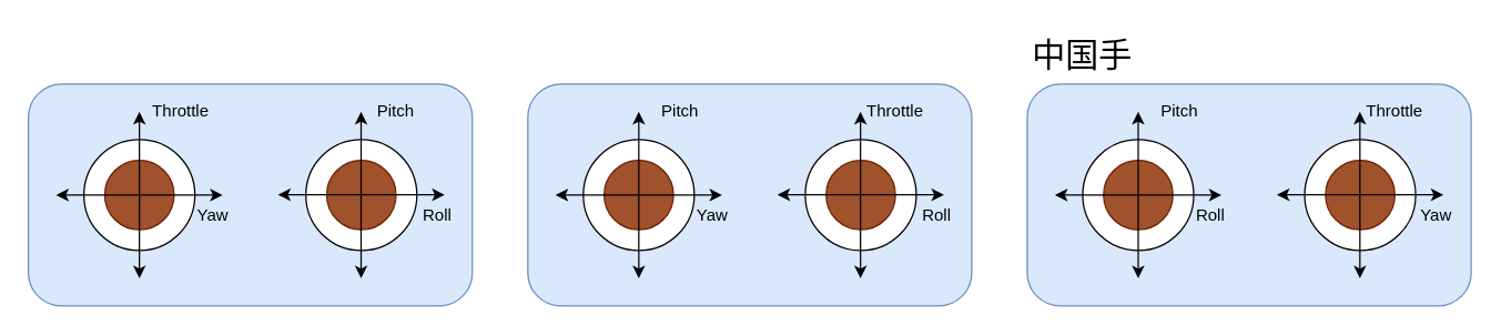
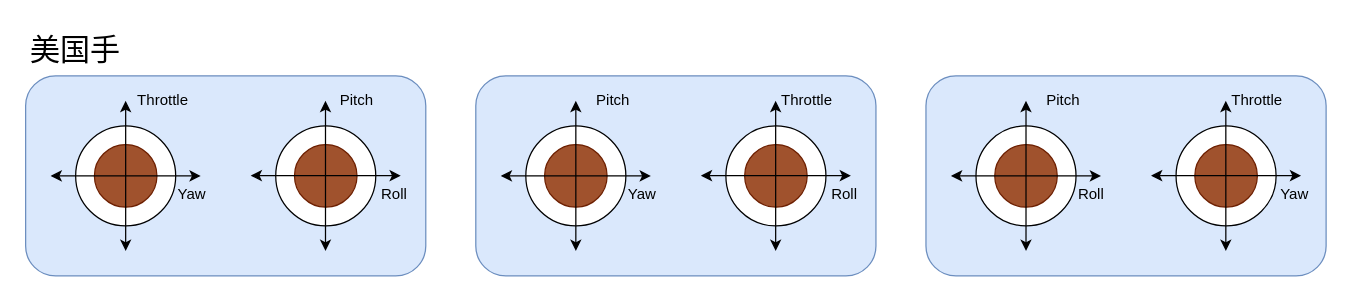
  <mxCell id="0" />
  <mxCell id="1" parent="0" />
  <mxCell id="2" value="" style="rounded=1;whiteSpace=wrap;html=1;fillColor=#dae8fc;strokeColor=#6c8ebf;" vertex="1" parent="1"><mxGeometry x="20" y="60" width="320" height="160" as="geometry" /></mxCell>
  <mxCell id="3" value="" style="ellipse;whiteSpace=wrap;html=1;aspect=fixed;" vertex="1" parent="1"><mxGeometry x="60" y="100" width="80" height="80" as="geometry" /></mxCell>
  <mxCell id="4" value="" style="ellipse;whiteSpace=wrap;html=1;aspect=fixed;" vertex="1" parent="1"><mxGeometry x="220" y="100" width="80" height="80" as="geometry" /></mxCell>
  <mxCell id="5" value="" style="verticalLabelPosition=bottom;verticalAlign=top;html=1;shape=mxgraph.flowchart.on-page_reference;fillColor=#a0522d;strokeColor=#6D1F00;fontColor=#ffffff;" vertex="1" parent="1"><mxGeometry x="75" y="115" width="50" height="50" as="geometry" /></mxCell>
  <mxCell id="6" value="" style="verticalLabelPosition=bottom;verticalAlign=top;html=1;shape=mxgraph.flowchart.on-page_reference;fillColor=#a0522d;strokeColor=#6D1F00;fontColor=#ffffff;" vertex="1" parent="1"><mxGeometry x="235" y="115" width="50" height="50" as="geometry" /></mxCell>
  <mxCell id="7" value="Throttle" style="text;html=1;strokeColor=none;fillColor=none;align=center;verticalAlign=middle;whiteSpace=wrap;rounded=0;" vertex="1" parent="1"><mxGeometry x="100" y="70" width="60" height="20" as="geometry" /></mxCell>
  <mxCell id="8" value="&lt;div align=&quot;left&quot;&gt;Yaw&lt;/div&gt;" style="text;html=1;strokeColor=none;fillColor=none;align=left;verticalAlign=middle;whiteSpace=wrap;rounded=0;" vertex="1" parent="1"><mxGeometry x="140" y="145" width="80" height="20" as="geometry" /></mxCell>
  <mxCell id="9" value="Pitch" style="text;html=1;strokeColor=none;fillColor=none;align=center;verticalAlign=middle;whiteSpace=wrap;rounded=0;" vertex="1" parent="1"><mxGeometry x="260" y="70" width="50" height="20" as="geometry" /></mxCell>
  <mxCell id="10" value="Roll" style="text;html=1;strokeColor=none;fillColor=none;align=center;verticalAlign=middle;whiteSpace=wrap;rounded=0;" vertex="1" parent="1"><mxGeometry x="290" y="145" width="50" height="20" as="geometry" /></mxCell>
  <mxCell id="11" value="" style="endArrow=classic;startArrow=classic;html=1;" edge="1" parent="1"><mxGeometry width="50" height="50" relative="1" as="geometry"><mxPoint x="100" y="200" as="sourcePoint" /><mxPoint x="100" y="80" as="targetPoint" /></mxGeometry></mxCell>
  <mxCell id="12" value="" style="endArrow=classic;startArrow=classic;html=1;" edge="1" parent="1"><mxGeometry width="50" height="50" relative="1" as="geometry"><mxPoint x="40" y="140" as="sourcePoint" /><mxPoint x="160" y="140" as="targetPoint" /></mxGeometry></mxCell>
  <mxCell id="13" value="" style="endArrow=classic;startArrow=classic;html=1;" edge="1" parent="1"><mxGeometry width="50" height="50" relative="1" as="geometry"><mxPoint x="200" y="139.8" as="sourcePoint" /><mxPoint x="320" y="139.8" as="targetPoint" /></mxGeometry></mxCell>
  <mxCell id="14" value="" style="endArrow=classic;startArrow=classic;html=1;" edge="1" parent="1"><mxGeometry width="50" height="50" relative="1" as="geometry"><mxPoint x="259.8" y="200" as="sourcePoint" /><mxPoint x="259.8" y="80" as="targetPoint" /></mxGeometry></mxCell>
  <mxCell id="15" value="" style="rounded=1;whiteSpace=wrap;html=1;fillColor=#dae8fc;strokeColor=#6c8ebf;" vertex="1" parent="1"><mxGeometry x="380" y="60" width="320" height="160" as="geometry" /></mxCell>
  <mxCell id="16" value="" style="ellipse;whiteSpace=wrap;html=1;aspect=fixed;" vertex="1" parent="1"><mxGeometry x="420" y="100" width="80" height="80" as="geometry" /></mxCell>
  <mxCell id="17" value="" style="ellipse;whiteSpace=wrap;html=1;aspect=fixed;" vertex="1" parent="1"><mxGeometry x="580" y="100" width="80" height="80" as="geometry" /></mxCell>
  <mxCell id="18" value="" style="verticalLabelPosition=bottom;verticalAlign=top;html=1;shape=mxgraph.flowchart.on-page_reference;fillColor=#a0522d;strokeColor=#6D1F00;fontColor=#ffffff;" vertex="1" parent="1"><mxGeometry x="435" y="115" width="50" height="50" as="geometry" /></mxCell>
  <mxCell id="19" value="" style="verticalLabelPosition=bottom;verticalAlign=top;html=1;shape=mxgraph.flowchart.on-page_reference;fillColor=#a0522d;strokeColor=#6D1F00;fontColor=#ffffff;" vertex="1" parent="1"><mxGeometry x="595" y="115" width="50" height="50" as="geometry" /></mxCell>
  <mxCell id="20" value="Pitch" style="text;html=1;strokeColor=none;fillColor=none;align=center;verticalAlign=middle;whiteSpace=wrap;rounded=0;" vertex="1" parent="1"><mxGeometry x="460" y="70" width="60" height="20" as="geometry" /></mxCell>
  <mxCell id="21" value="&lt;div align=&quot;left&quot;&gt;Yaw&lt;/div&gt;" style="text;html=1;strokeColor=none;fillColor=none;align=left;verticalAlign=middle;whiteSpace=wrap;rounded=0;" vertex="1" parent="1"><mxGeometry x="500" y="145" width="80" height="20" as="geometry" /></mxCell>
  <mxCell id="22" value="Throttle" style="text;html=1;strokeColor=none;fillColor=none;align=center;verticalAlign=middle;whiteSpace=wrap;rounded=0;" vertex="1" parent="1"><mxGeometry x="620" y="70" width="50" height="20" as="geometry" /></mxCell>
  <mxCell id="23" value="Roll" style="text;html=1;strokeColor=none;fillColor=none;align=center;verticalAlign=middle;whiteSpace=wrap;rounded=0;" vertex="1" parent="1"><mxGeometry x="650" y="145" width="50" height="20" as="geometry" /></mxCell>
  <mxCell id="24" value="" style="endArrow=classic;startArrow=classic;html=1;" edge="1" parent="1"><mxGeometry width="50" height="50" relative="1" as="geometry"><mxPoint x="460" y="200" as="sourcePoint" /><mxPoint x="460" y="80" as="targetPoint" /></mxGeometry></mxCell>
  <mxCell id="25" value="" style="endArrow=classic;startArrow=classic;html=1;" edge="1" parent="1"><mxGeometry width="50" height="50" relative="1" as="geometry"><mxPoint x="400" y="140" as="sourcePoint" /><mxPoint x="520" y="140" as="targetPoint" /></mxGeometry></mxCell>
  <mxCell id="26" value="" style="endArrow=classic;startArrow=classic;html=1;" edge="1" parent="1"><mxGeometry width="50" height="50" relative="1" as="geometry"><mxPoint x="560" y="139.8" as="sourcePoint" /><mxPoint x="680" y="139.8" as="targetPoint" /></mxGeometry></mxCell>
  <mxCell id="27" value="" style="endArrow=classic;startArrow=classic;html=1;" edge="1" parent="1"><mxGeometry width="50" height="50" relative="1" as="geometry"><mxPoint x="619.8" y="200" as="sourcePoint" /><mxPoint x="619.8" y="80" as="targetPoint" /></mxGeometry></mxCell>
  <mxCell id="28" value="" style="rounded=1;whiteSpace=wrap;html=1;fillColor=#dae8fc;strokeColor=#6c8ebf;" vertex="1" parent="1"><mxGeometry x="740" y="60" width="320" height="160" as="geometry" /></mxCell>
  <mxCell id="29" value="" style="ellipse;whiteSpace=wrap;html=1;aspect=fixed;" vertex="1" parent="1"><mxGeometry x="780" y="100" width="80" height="80" as="geometry" /></mxCell>
  <mxCell id="30" value="" style="ellipse;whiteSpace=wrap;html=1;aspect=fixed;" vertex="1" parent="1"><mxGeometry x="940" y="100" width="80" height="80" as="geometry" /></mxCell>
  <mxCell id="31" value="" style="verticalLabelPosition=bottom;verticalAlign=top;html=1;shape=mxgraph.flowchart.on-page_reference;fillColor=#a0522d;strokeColor=#6D1F00;fontColor=#ffffff;" vertex="1" parent="1"><mxGeometry x="795" y="115" width="50" height="50" as="geometry" /></mxCell>
  <mxCell id="32" value="" style="verticalLabelPosition=bottom;verticalAlign=top;html=1;shape=mxgraph.flowchart.on-page_reference;fillColor=#a0522d;strokeColor=#6D1F00;fontColor=#ffffff;" vertex="1" parent="1"><mxGeometry x="955" y="115" width="50" height="50" as="geometry" /></mxCell>
  <mxCell id="33" value="Pitch" style="text;html=1;strokeColor=none;fillColor=none;align=center;verticalAlign=middle;whiteSpace=wrap;rounded=0;" vertex="1" parent="1"><mxGeometry x="820" y="70" width="60" height="20" as="geometry" /></mxCell>
  <mxCell id="34" value="Roll" style="text;html=1;strokeColor=none;fillColor=none;align=left;verticalAlign=middle;whiteSpace=wrap;rounded=0;" vertex="1" parent="1"><mxGeometry x="860" y="145" width="80" height="20" as="geometry" /></mxCell>
  <mxCell id="35" value="Throttle" style="text;html=1;strokeColor=none;fillColor=none;align=center;verticalAlign=middle;whiteSpace=wrap;rounded=0;" vertex="1" parent="1"><mxGeometry x="980" y="70" width="50" height="20" as="geometry" /></mxCell>
  <mxCell id="36" value="&lt;div align=&quot;left&quot;&gt;Yaw&lt;/div&gt;" style="text;html=1;strokeColor=none;fillColor=none;align=center;verticalAlign=middle;whiteSpace=wrap;rounded=0;" vertex="1" parent="1"><mxGeometry x="1010" y="145" width="50" height="20" as="geometry" /></mxCell>
  <mxCell id="37" value="" style="endArrow=classic;startArrow=classic;html=1;" edge="1" parent="1"><mxGeometry width="50" height="50" relative="1" as="geometry"><mxPoint x="820" y="200" as="sourcePoint" /><mxPoint x="820" y="80" as="targetPoint" /></mxGeometry></mxCell>
  <mxCell id="38" value="" style="endArrow=classic;startArrow=classic;html=1;" edge="1" parent="1"><mxGeometry width="50" height="50" relative="1" as="geometry"><mxPoint x="760" y="140" as="sourcePoint" /><mxPoint x="880" y="140" as="targetPoint" /></mxGeometry></mxCell>
  <mxCell id="39" value="" style="endArrow=classic;startArrow=classic;html=1;" edge="1" parent="1"><mxGeometry width="50" height="50" relative="1" as="geometry"><mxPoint x="920" y="139.8" as="sourcePoint" /><mxPoint x="1040" y="139.8" as="targetPoint" /></mxGeometry></mxCell>
  <mxCell id="40" value="" style="endArrow=classic;startArrow=classic;html=1;" edge="1" parent="1"><mxGeometry width="50" height="50" relative="1" as="geometry"><mxPoint x="979.8" y="200" as="sourcePoint" /><mxPoint x="979.8" y="80" as="targetPoint" /></mxGeometry></mxCell>
- <mxCell id="42" value="&lt;font style=&quot;font-size: 24px&quot;&gt;中国手&lt;/font&gt;" style="text;html=1;strokeColor=none;fillColor=none;align=center;verticalAlign=middle;whiteSpace=wrap;rounded=0;" vertex="1" parent="1"><mxGeometry x="740" y="20" width="80" height="40" as="geometry" /></mxCell>
+ <mxCell id="41" value="&lt;font style=&quot;font-size: 24px&quot;&gt;美国手&lt;/font&gt;" style="text;html=1;strokeColor=none;fillColor=none;align=center;verticalAlign=middle;whiteSpace=wrap;rounded=0;" vertex="1" parent="1"><mxGeometry x="20" y="20" width="80" height="40" as="geometry" /></mxCell>
